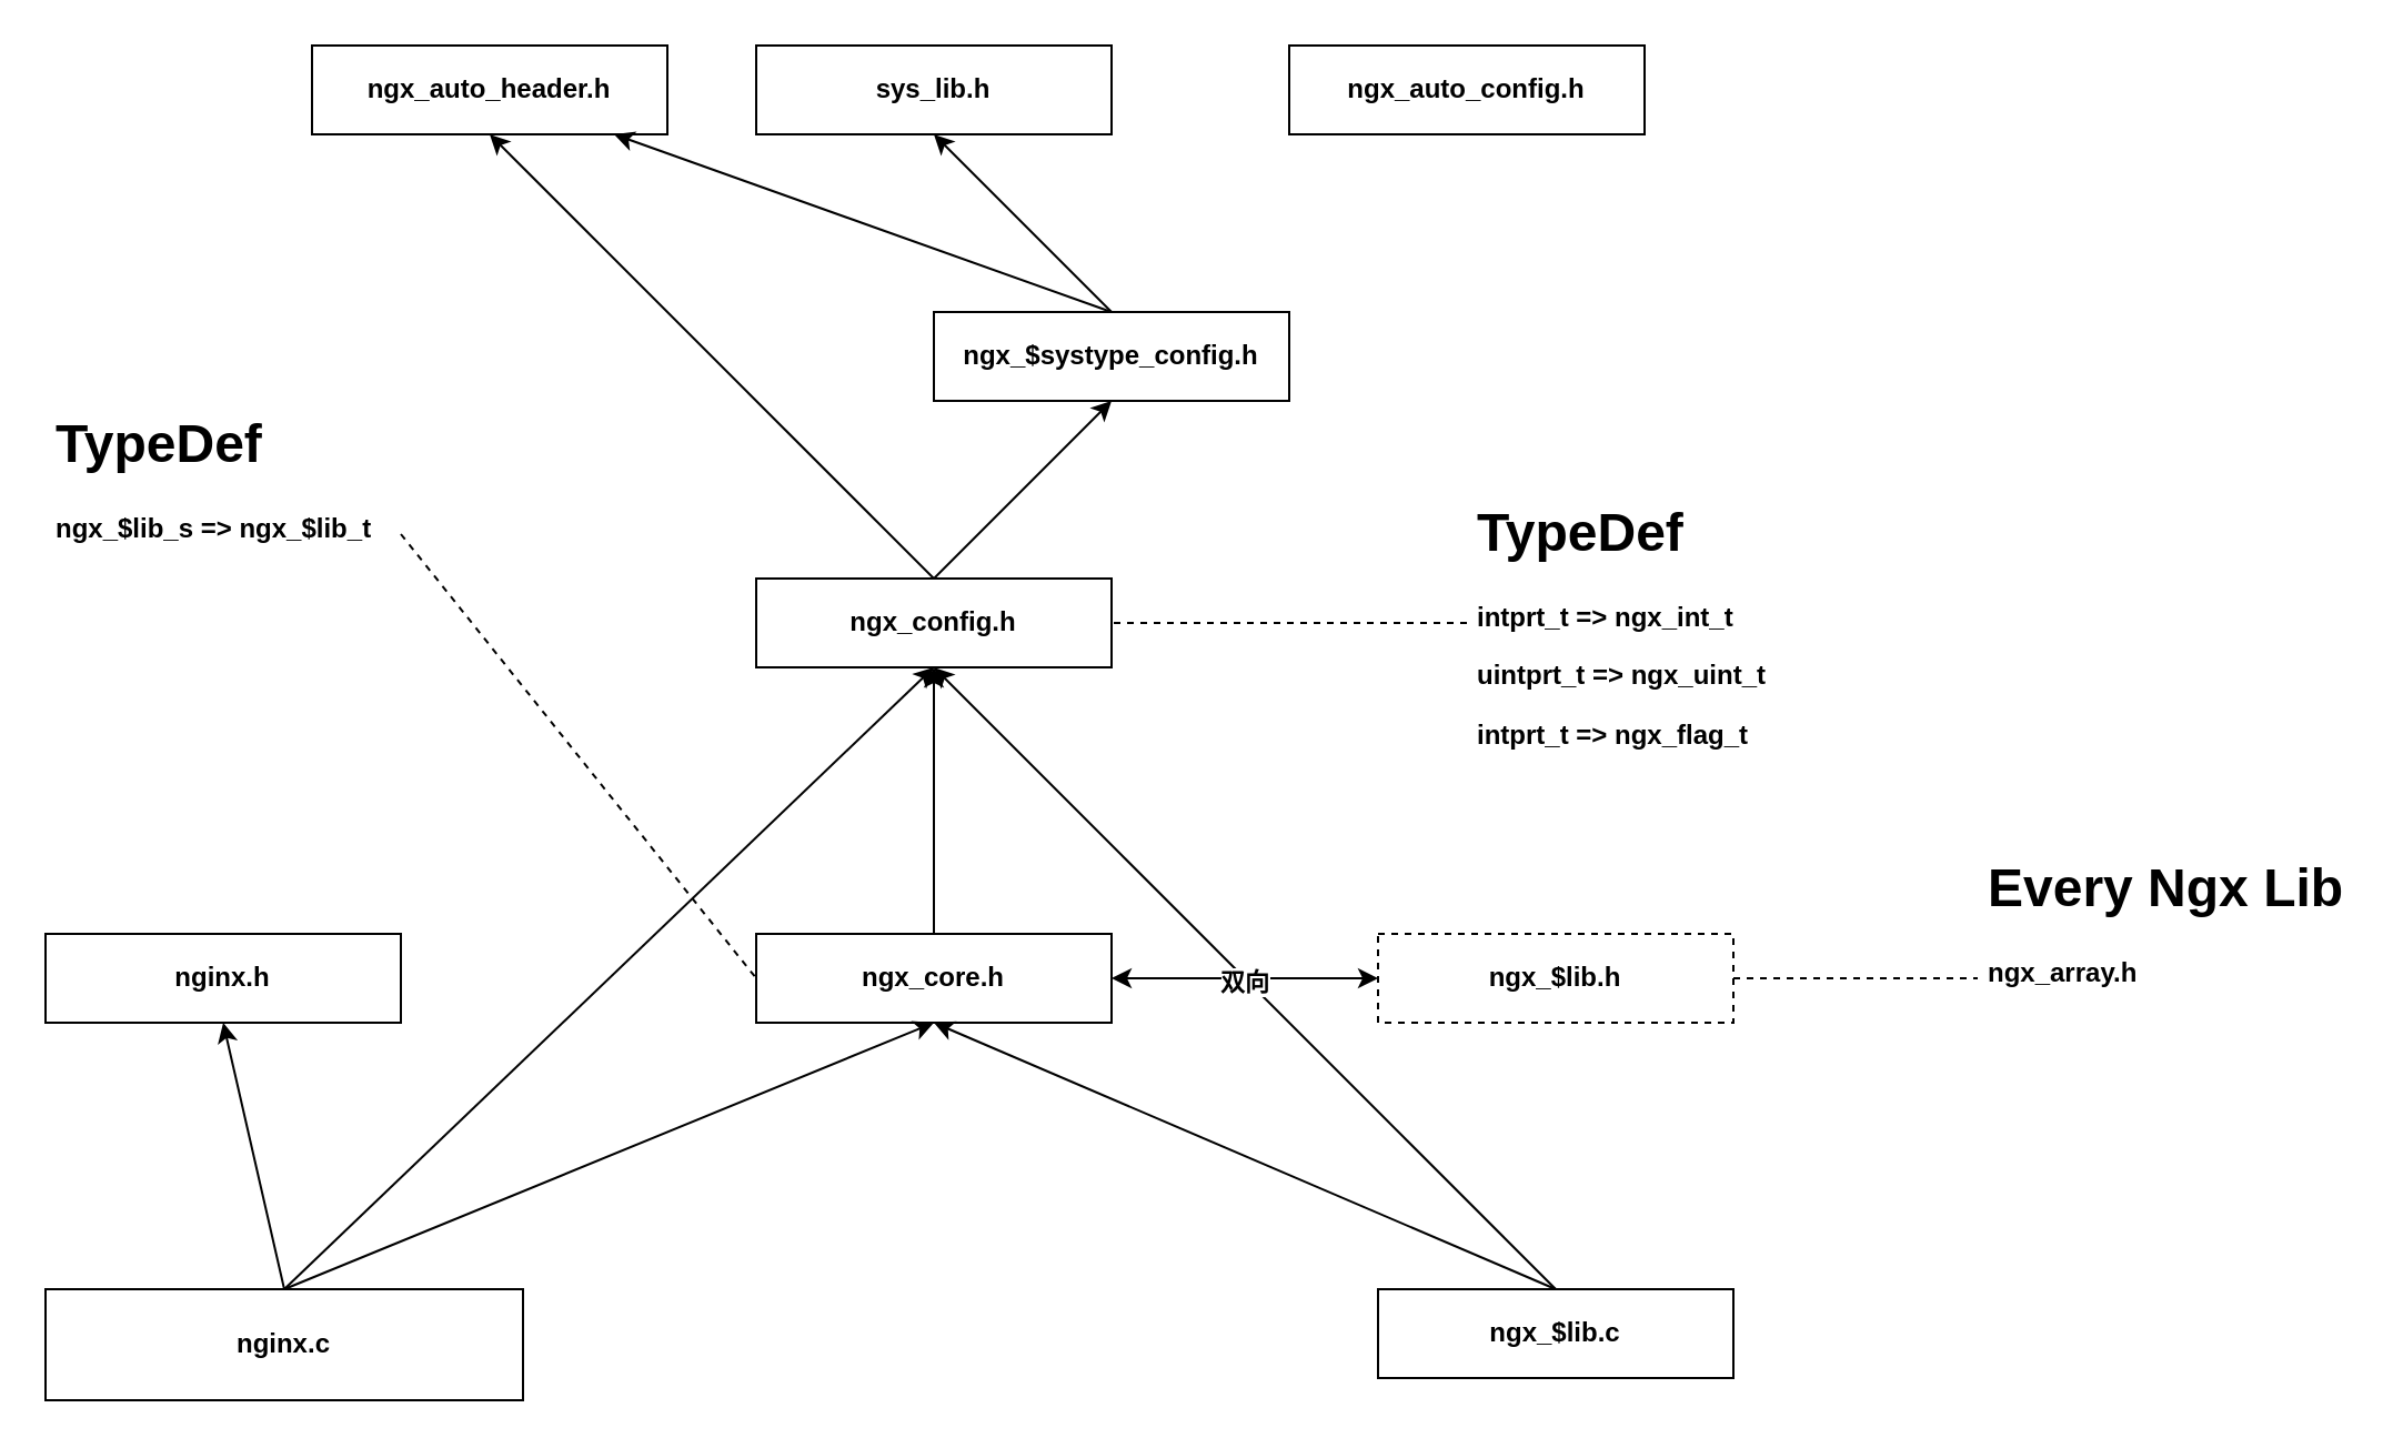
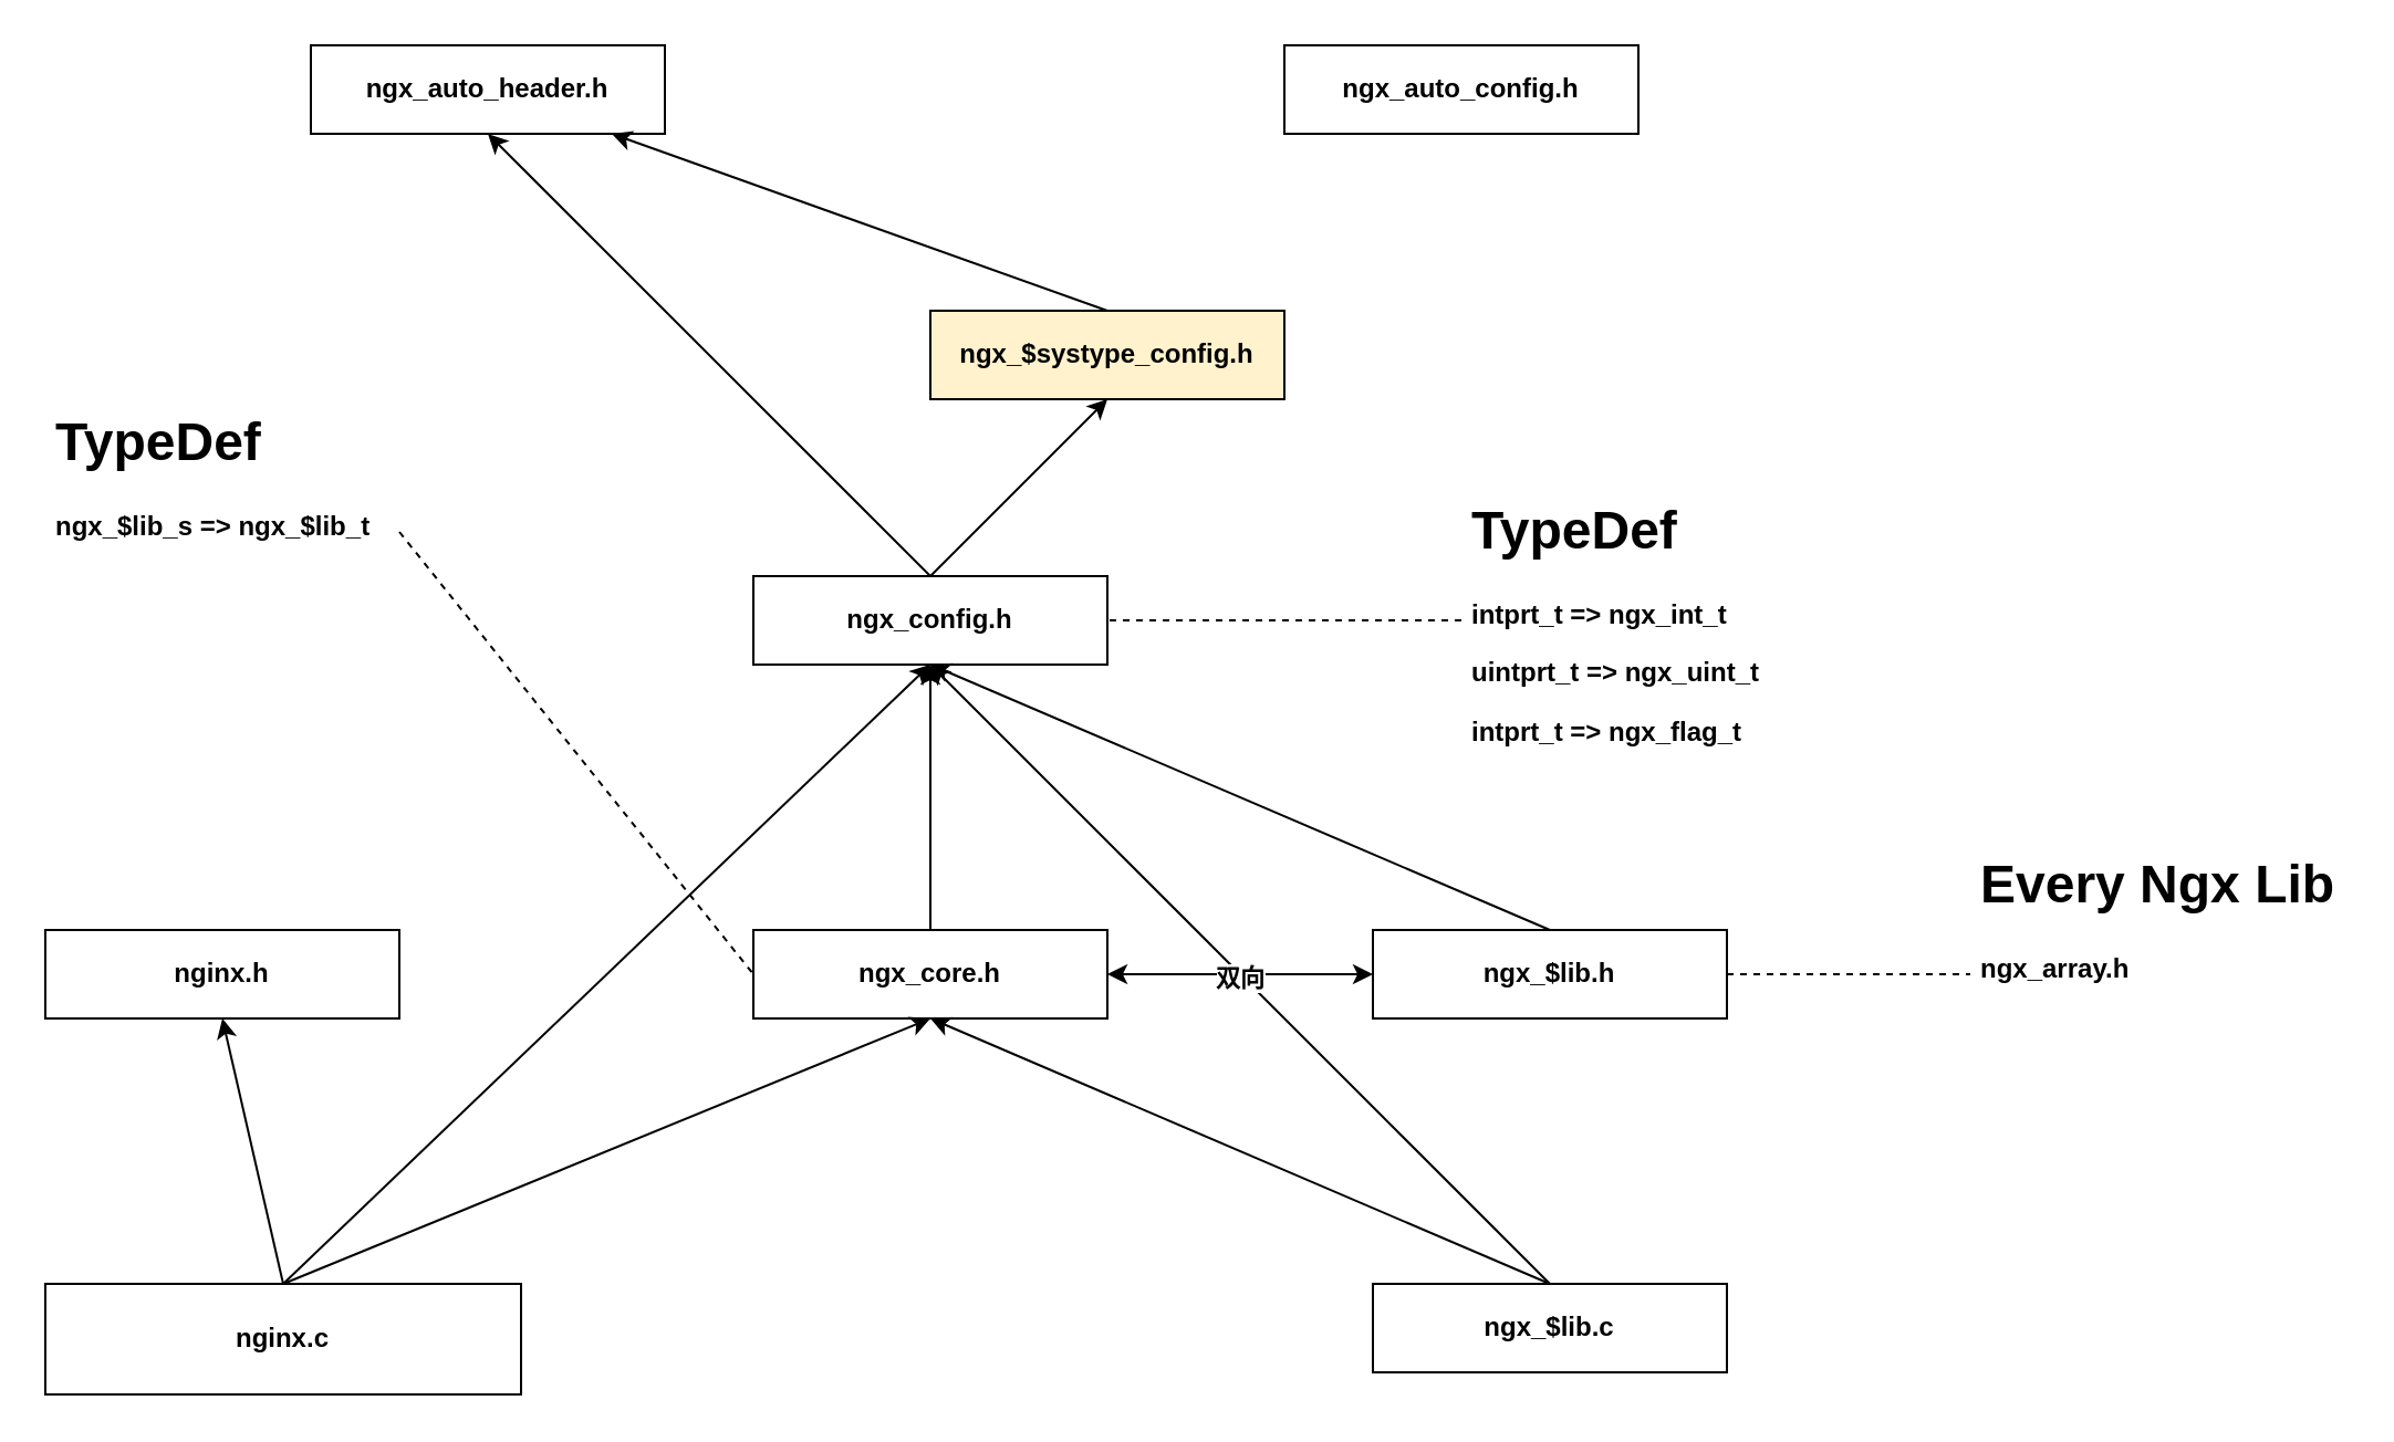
  <mxCell id="0" />
  <mxCell id="1" parent="0" />
  <mxCell id="2" value="&lt;b&gt;ngx_auto_config.h&lt;/b&gt;" style="rounded=0;whiteSpace=wrap;html=1;" vertex="1" parent="1"><mxGeometry x="580" y="20" width="160" height="40" as="geometry" /></mxCell>
  <mxCell id="3" value="&lt;b&gt;ngx_auto_header.h&lt;/b&gt;" style="rounded=0;whiteSpace=wrap;html=1;" vertex="1" parent="1"><mxGeometry x="140" y="20" width="160" height="40" as="geometry" /></mxCell>
- <mxCell id="4" value="&lt;b&gt;ngx_$systype_config.h&lt;/b&gt;" style="rounded=0;whiteSpace=wrap;html=1;" vertex="1" parent="1"><mxGeometry x="420" y="140" width="160" height="40" as="geometry" /></mxCell>
+ <mxCell id="4" value="&lt;b&gt;ngx_$systype_config.h&lt;/b&gt;" style="rounded=0;whiteSpace=wrap;html=1;fillColor=#fff2cc;" vertex="1" parent="1"><mxGeometry x="420" y="140" width="160" height="40" as="geometry" /></mxCell>
  <mxCell id="5" value="" style="endArrow=classic;html=1;exitX=0.5;exitY=0;exitDx=0;exitDy=0;" edge="1" parent="1" source="4" target="3"><mxGeometry width="50" height="50" relative="1" as="geometry"><mxPoint x="140" y="170" as="sourcePoint" /><mxPoint x="190" y="120" as="targetPoint" /></mxGeometry></mxCell>
- <mxCell id="6" value="&lt;b&gt;sys_lib.h&lt;/b&gt;" style="rounded=0;whiteSpace=wrap;html=1;" vertex="1" parent="1"><mxGeometry x="340" y="20" width="160" height="40" as="geometry" /></mxCell>
- <mxCell id="7" value="" style="endArrow=classic;html=1;exitX=0.5;exitY=0;exitDx=0;exitDy=0;entryX=0.5;entryY=1;entryDx=0;entryDy=0;" edge="1" parent="1" source="4" target="6"><mxGeometry width="50" height="50" relative="1" as="geometry"><mxPoint x="150" y="190" as="sourcePoint" /><mxPoint x="150" y="20" as="targetPoint" /></mxGeometry></mxCell>
  <mxCell id="8" value="&lt;b&gt;ngx_core.h&lt;/b&gt;" style="rounded=0;whiteSpace=wrap;html=1;" vertex="1" parent="1"><mxGeometry x="340" y="420" width="160" height="40" as="geometry" /></mxCell>
  <mxCell id="9" value="&lt;b&gt;ngx_config.h&lt;/b&gt;" style="rounded=0;whiteSpace=wrap;html=1;" vertex="1" parent="1"><mxGeometry x="340" y="260" width="160" height="40" as="geometry" /></mxCell>
  <mxCell id="10" value="" style="endArrow=classic;html=1;entryX=0.5;entryY=1;entryDx=0;entryDy=0;exitX=0.5;exitY=0;exitDx=0;exitDy=0;" edge="1" parent="1" source="9" target="3"><mxGeometry width="50" height="50" relative="1" as="geometry"><mxPoint x="150" y="230" as="sourcePoint" /><mxPoint x="310" y="70" as="targetPoint" /></mxGeometry></mxCell>
  <mxCell id="11" value="" style="endArrow=classic;html=1;entryX=0.5;entryY=1;entryDx=0;entryDy=0;exitX=0.5;exitY=0;exitDx=0;exitDy=0;" edge="1" parent="1" source="9" target="4"><mxGeometry width="50" height="50" relative="1" as="geometry"><mxPoint x="150" y="230" as="sourcePoint" /><mxPoint x="310" y="70" as="targetPoint" /></mxGeometry></mxCell>
  <mxCell id="12" value="" style="endArrow=classic;html=1;entryX=0.5;entryY=1;entryDx=0;entryDy=0;exitX=0.5;exitY=0;exitDx=0;exitDy=0;" edge="1" parent="1" source="8" target="9"><mxGeometry width="50" height="50" relative="1" as="geometry"><mxPoint x="470" y="310" as="sourcePoint" /><mxPoint x="510" y="70" as="targetPoint" /></mxGeometry></mxCell>
  <mxCell id="13" value="&lt;b&gt;nginx.h&lt;br&gt;&lt;/b&gt;" style="rounded=0;whiteSpace=wrap;html=1;" vertex="1" parent="1"><mxGeometry x="20" y="420" width="160" height="40" as="geometry" /></mxCell>
  <mxCell id="14" value="&lt;b&gt;nginx.c&lt;/b&gt;" style="rounded=0;whiteSpace=wrap;html=1;" vertex="1" parent="1"><mxGeometry x="20" y="580" width="215" height="50" as="geometry" /></mxCell>
  <mxCell id="15" value="" style="endArrow=classic;html=1;entryX=0.5;entryY=1;entryDx=0;entryDy=0;exitX=0.5;exitY=0;exitDx=0;exitDy=0;" edge="1" parent="1" source="14" target="13"><mxGeometry width="50" height="50" relative="1" as="geometry"><mxPoint x="550" y="470" as="sourcePoint" /><mxPoint x="390" y="310" as="targetPoint" /></mxGeometry></mxCell>
  <mxCell id="16" value="" style="endArrow=classic;html=1;entryX=0.5;entryY=1;entryDx=0;entryDy=0;exitX=0.5;exitY=0;exitDx=0;exitDy=0;" edge="1" parent="1" source="14" target="9"><mxGeometry width="50" height="50" relative="1" as="geometry"><mxPoint x="300" y="620" as="sourcePoint" /><mxPoint x="110" y="470" as="targetPoint" /></mxGeometry></mxCell>
  <mxCell id="17" value="" style="endArrow=classic;html=1;entryX=0.5;entryY=1;entryDx=0;entryDy=0;exitX=0.5;exitY=0;exitDx=0;exitDy=0;" edge="1" parent="1" source="14" target="8"><mxGeometry width="50" height="50" relative="1" as="geometry"><mxPoint x="310" y="630" as="sourcePoint" /><mxPoint x="390" y="310" as="targetPoint" /></mxGeometry></mxCell>
- <mxCell id="18" value="&lt;b&gt;ngx_$lib.h&lt;/b&gt;" style="rounded=0;whiteSpace=wrap;html=1;dashed=1;" vertex="1" parent="1"><mxGeometry x="620" y="420" width="160" height="40" as="geometry" /></mxCell>
+ <mxCell id="18" value="&lt;b&gt;ngx_$lib.h&lt;/b&gt;" style="rounded=0;whiteSpace=wrap;html=1;" vertex="1" parent="1"><mxGeometry x="620" y="420" width="160" height="40" as="geometry" /></mxCell>
+ <mxCell id="19" value="" style="endArrow=classic;html=1;entryX=0.5;entryY=1;entryDx=0;entryDy=0;exitX=0.5;exitY=0;exitDx=0;exitDy=0;" edge="1" parent="1" source="18" target="9"><mxGeometry width="50" height="50" relative="1" as="geometry"><mxPoint x="620" y="580" as="sourcePoint" /><mxPoint x="710" y="310" as="targetPoint" /></mxGeometry></mxCell>
  <mxCell id="20" value="&lt;b&gt;ngx_$lib.c&lt;/b&gt;" style="rounded=0;whiteSpace=wrap;html=1;" vertex="1" parent="1"><mxGeometry x="620" y="580" width="160" height="40" as="geometry" /></mxCell>
  <mxCell id="21" value="" style="endArrow=classic;html=1;entryX=0.5;entryY=1;entryDx=0;entryDy=0;exitX=0.5;exitY=0;exitDx=0;exitDy=0;" edge="1" parent="1" source="20" target="8"><mxGeometry width="50" height="50" relative="1" as="geometry"><mxPoint x="670" y="590" as="sourcePoint" /><mxPoint x="430" y="470" as="targetPoint" /></mxGeometry></mxCell>
  <mxCell id="22" value="" style="endArrow=classic;html=1;entryX=0.5;entryY=1;entryDx=0;entryDy=0;exitX=0.5;exitY=0;exitDx=0;exitDy=0;" edge="1" parent="1" source="20" target="9"><mxGeometry width="50" height="50" relative="1" as="geometry"><mxPoint x="670" y="590" as="sourcePoint" /><mxPoint x="430" y="310" as="targetPoint" /></mxGeometry></mxCell>
  <mxCell id="23" value="" style="endArrow=classic;startArrow=classic;html=1;entryX=1;entryY=0.5;entryDx=0;entryDy=0;exitX=0;exitY=0.5;exitDx=0;exitDy=0;" edge="1" parent="1" source="18" target="8"><mxGeometry width="50" height="50" relative="1" as="geometry"><mxPoint x="900" y="440" as="sourcePoint" /><mxPoint x="950" y="390" as="targetPoint" /></mxGeometry></mxCell>
  <mxCell id="24" value="&lt;b&gt;双向&lt;/b&gt;" style="edgeLabel;html=1;align=center;verticalAlign=middle;resizable=0;points=[];" vertex="1" connectable="0" parent="23"><mxGeometry x="0.013" y="1" relative="1" as="geometry"><mxPoint as="offset" /></mxGeometry></mxCell>
  <mxCell id="25" value="&lt;h1&gt;Every Ngx Lib&lt;/h1&gt;&lt;p&gt;&lt;b&gt;ngx_array.h&lt;/b&gt;&lt;/p&gt;&lt;p&gt;&lt;b&gt;&lt;br&gt;&lt;/b&gt;&lt;/p&gt;" style="text;html=1;strokeColor=none;fillColor=none;spacing=5;spacingTop=-20;whiteSpace=wrap;overflow=hidden;rounded=0;" vertex="1" parent="1"><mxGeometry x="890" y="380" width="170" height="120" as="geometry" /></mxCell>
  <mxCell id="26" value="" style="endArrow=none;dashed=1;html=1;exitX=1;exitY=0.5;exitDx=0;exitDy=0;entryX=0;entryY=0.5;entryDx=0;entryDy=0;" edge="1" parent="1" source="18" target="25"><mxGeometry width="50" height="50" relative="1" as="geometry"><mxPoint x="930" y="270" as="sourcePoint" /><mxPoint x="980" y="220" as="targetPoint" /></mxGeometry></mxCell>
  <mxCell id="27" value="&lt;h1&gt;TypeDef&lt;/h1&gt;&lt;p&gt;&lt;b&gt;ngx_$lib_s =&amp;gt; ngx_$lib_t&lt;/b&gt;&lt;/p&gt;" style="text;html=1;strokeColor=none;fillColor=none;spacing=5;spacingTop=-20;whiteSpace=wrap;overflow=hidden;rounded=0;" vertex="1" parent="1"><mxGeometry x="20" y="180" width="160" height="120" as="geometry" /></mxCell>
  <mxCell id="28" value="" style="endArrow=none;dashed=1;html=1;entryX=0;entryY=0.5;entryDx=0;entryDy=0;exitX=1;exitY=0.5;exitDx=0;exitDy=0;" edge="1" parent="1" source="27" target="8"><mxGeometry width="50" height="50" relative="1" as="geometry"><mxPoint x="250" y="270" as="sourcePoint" /><mxPoint x="300" y="220" as="targetPoint" /></mxGeometry></mxCell>
  <mxCell id="29" value="&lt;h1&gt;TypeDef&lt;/h1&gt;&lt;p&gt;&lt;b&gt;intprt_t =&amp;gt; ngx_int_t&lt;/b&gt;&lt;/p&gt;&lt;div&gt;&lt;p&gt;&lt;b&gt;uintprt_t =&amp;gt; ngx_uint_t&lt;/b&gt;&lt;/p&gt;&lt;/div&gt;&lt;div&gt;&lt;p&gt;&lt;b&gt;intprt_t =&amp;gt; ngx_flag_t&lt;/b&gt;&lt;/p&gt;&lt;/div&gt;&lt;div&gt;&lt;b&gt;&lt;br&gt;&lt;/b&gt;&lt;/div&gt;" style="text;html=1;strokeColor=none;fillColor=none;spacing=5;spacingTop=-20;whiteSpace=wrap;overflow=hidden;rounded=0;" vertex="1" parent="1"><mxGeometry x="660" y="220" width="160" height="120" as="geometry" /></mxCell>
  <mxCell id="30" value="" style="endArrow=none;dashed=1;html=1;entryX=1;entryY=0.5;entryDx=0;entryDy=0;exitX=0;exitY=0.5;exitDx=0;exitDy=0;" edge="1" parent="1" source="29" target="9"><mxGeometry width="50" height="50" relative="1" as="geometry"><mxPoint x="190" y="250" as="sourcePoint" /><mxPoint x="350" y="450" as="targetPoint" /></mxGeometry></mxCell>
